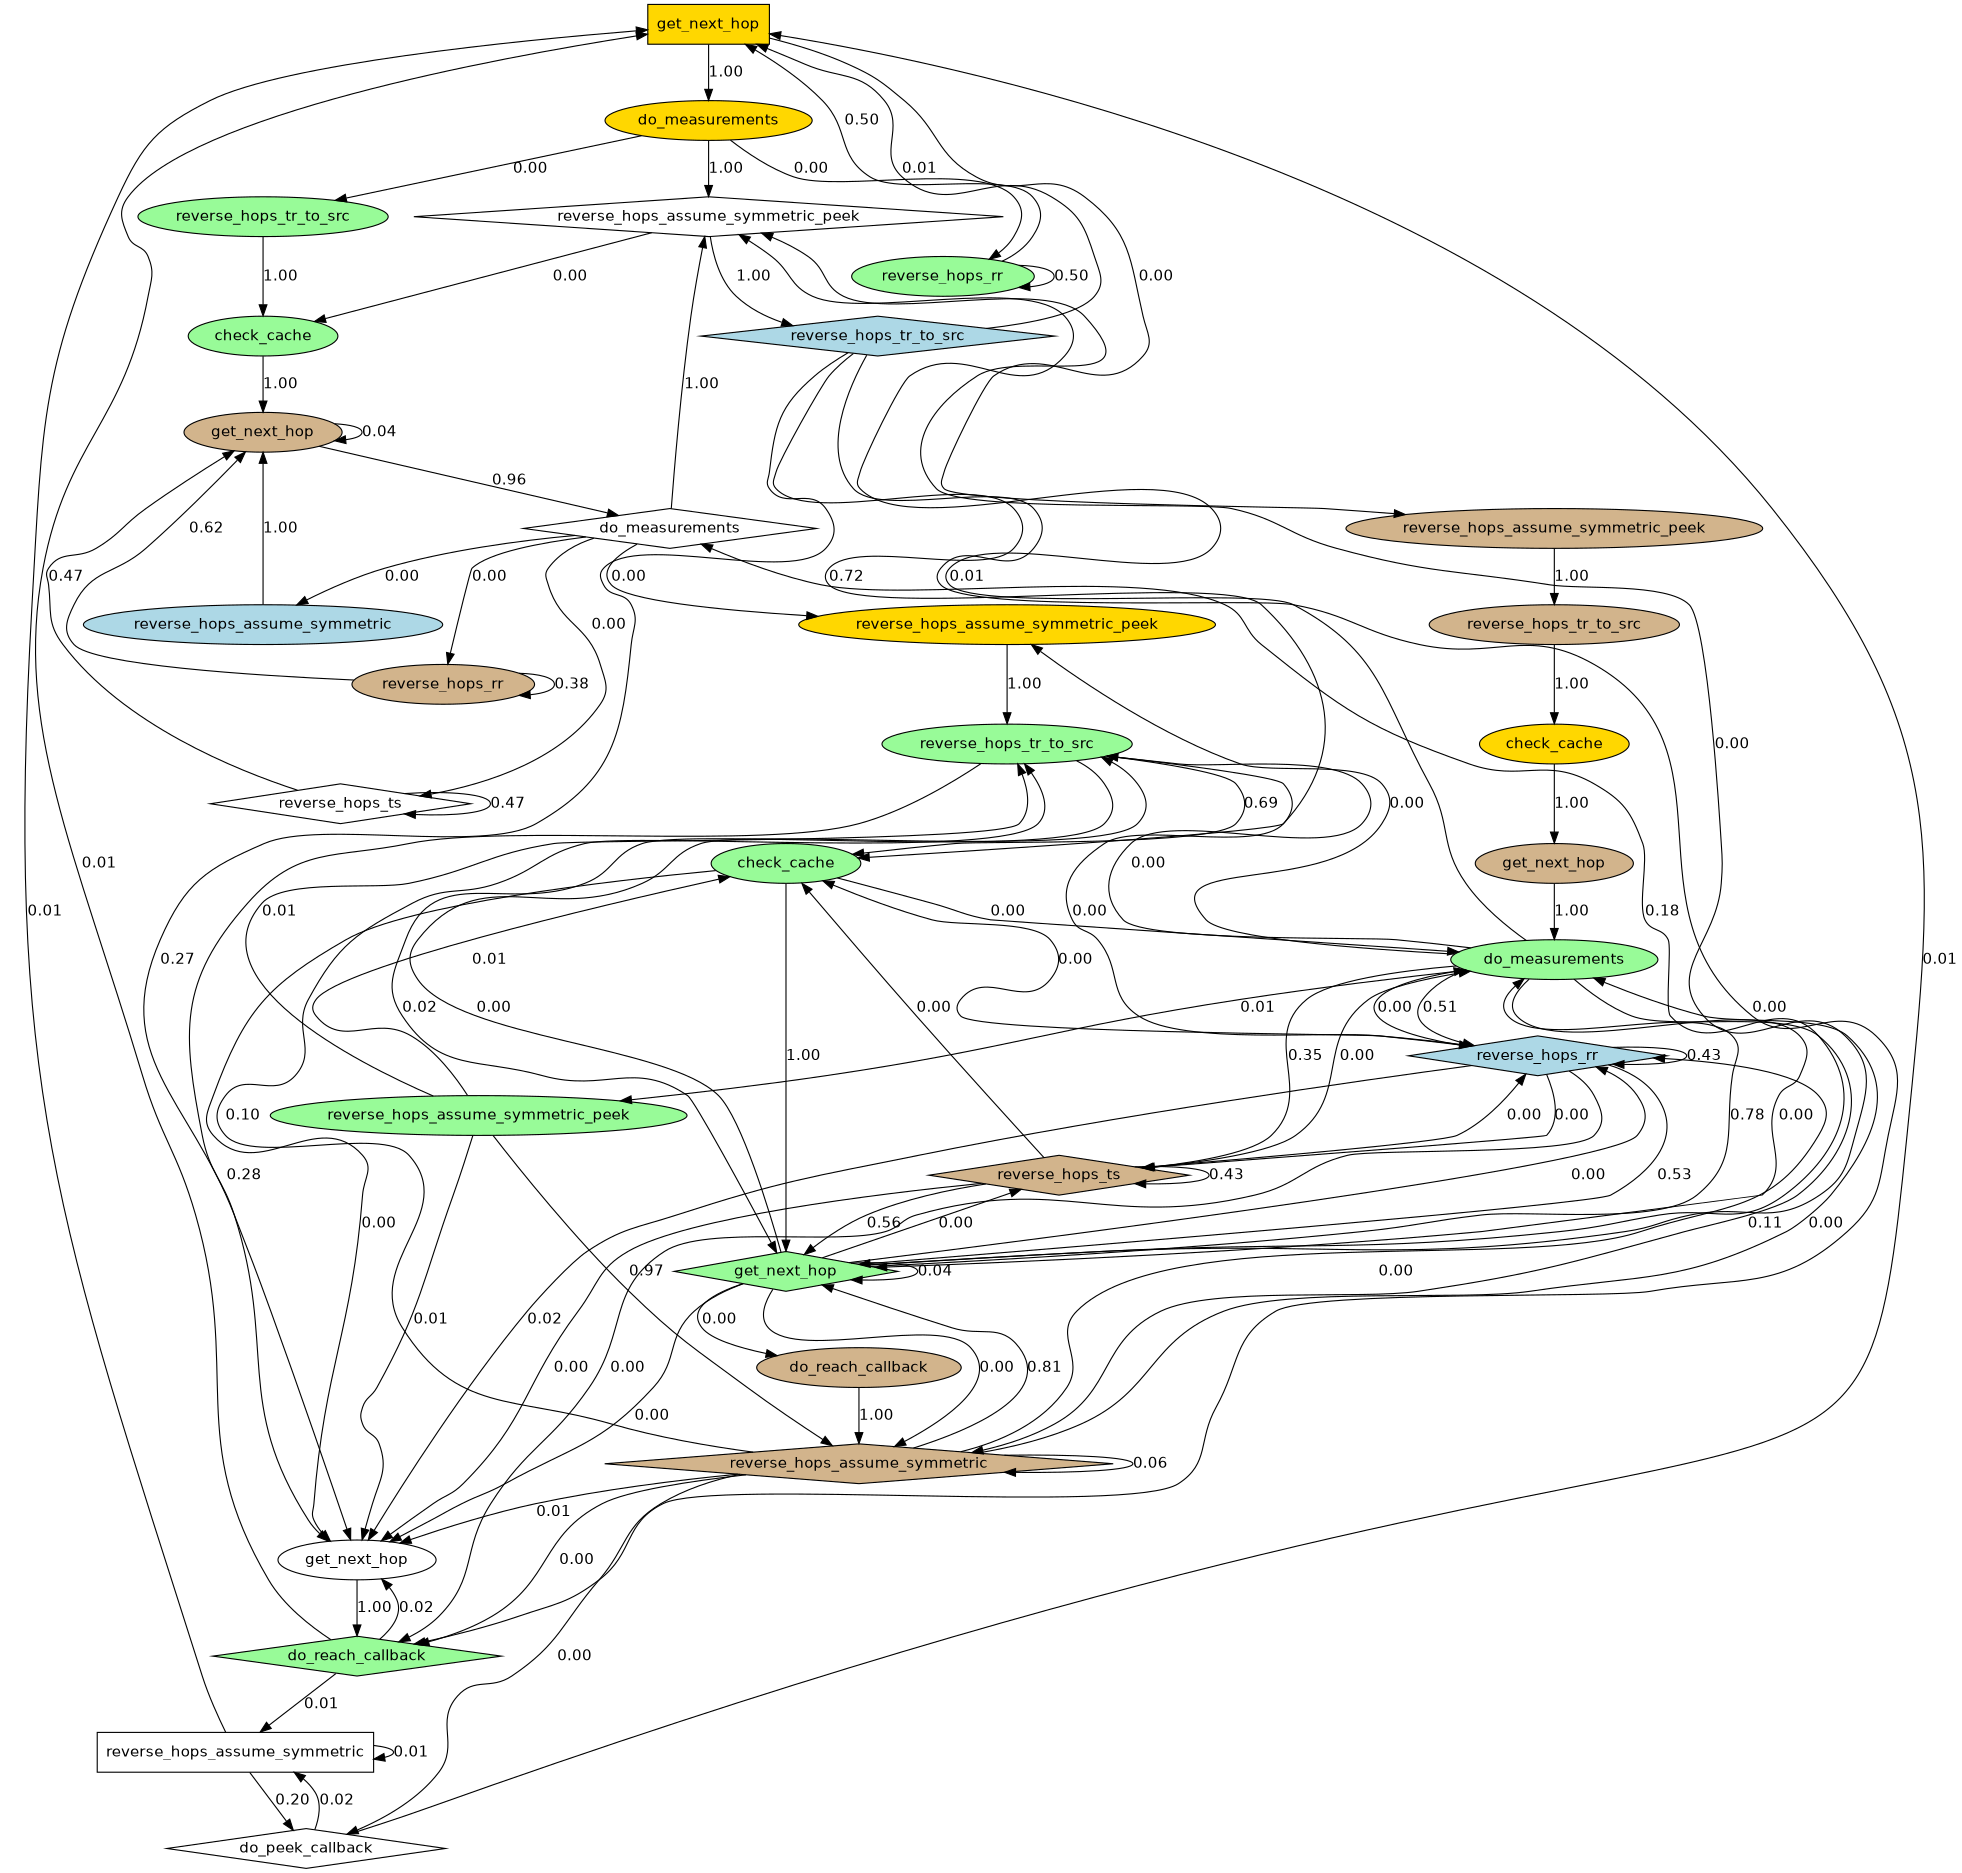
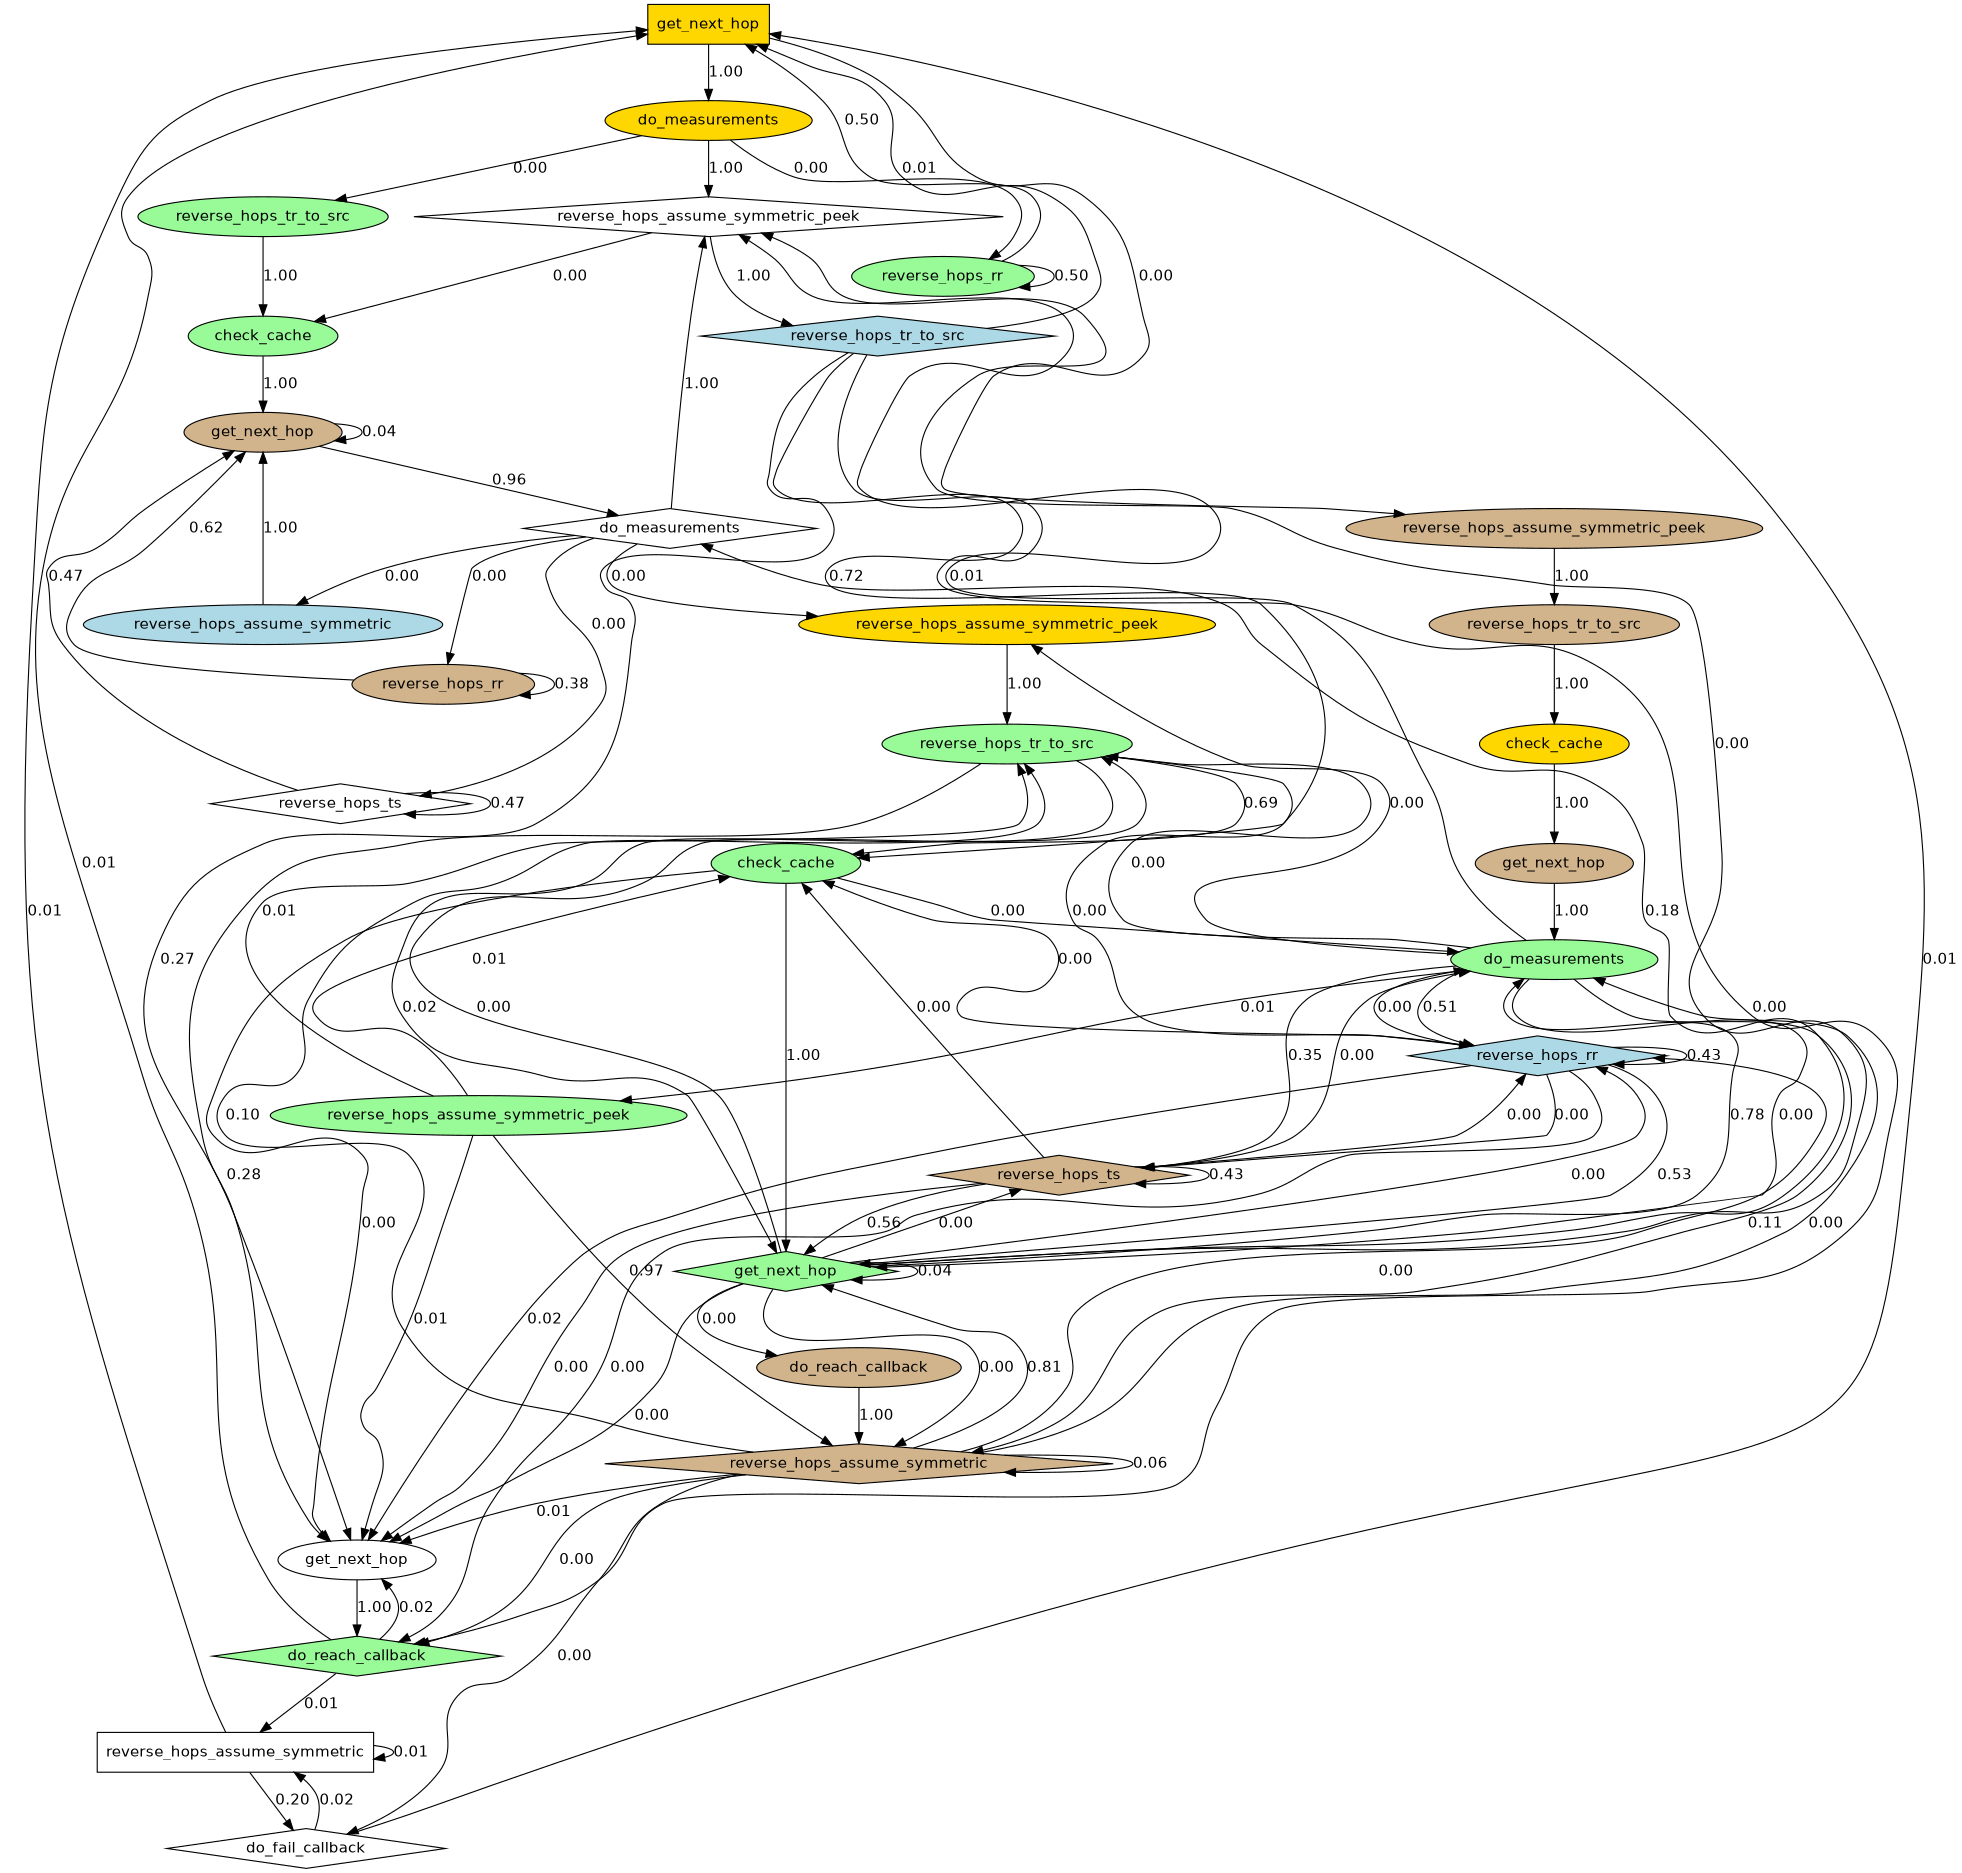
  digraph {
    fontname="DejaVu Sans"
    node [style=filled fillcolor=palegreen fontname="DejaVu Sans"]
    edge [weight=0.00 fontname="DejaVu Sans"]
    n1 [label=get_next_hop shape=box fillcolor=gold]
    n2 [label=do_measurements fillcolor=gold]
    n3 [label=reverse_hops_assume_symmetric_peek fillcolor=tan]
    n4 [label=reverse_hops_assume_symmetric shape=box fillcolor=white]
-   n5 [label=do_peek_callback shape=diamond fillcolor=white]
+   n5 [label=do_fail_callback shape=diamond fillcolor=white]
    n6 [label=reverse_hops_assume_symmetric_peek shape=diamond fillcolor=white]
    n7 [label=reverse_hops_tr_to_src]
    n8 [label=reverse_hops_rr]
    n9 [label=reverse_hops_tr_to_src fillcolor=tan]
    n10 [label=check_cache]
    n11 [label=reverse_hops_tr_to_src shape=diamond fillcolor=lightblue]
    n12 [label=check_cache fillcolor=gold]
    n13 [label=get_next_hop fillcolor=tan]
    n14 [label=get_next_hop fillcolor=tan]
    n15 [label=check_cache]
    n16 [label=get_next_hop fillcolor=white]
    n17 [label=do_reach_callback shape=diamond]
    n18 [label=do_measurements]
    n19 [label=get_next_hop shape=diamond]
    n20 [label=do_measurements shape=diamond fillcolor=white]
    n21 [label=reverse_hops_assume_symmetric_peek fillcolor=gold]
    n22 [label=reverse_hops_assume_symmetric_peek]
    n23 [label=reverse_hops_ts shape=diamond fillcolor=tan]
    n24 [label=reverse_hops_assume_symmetric shape=diamond fillcolor=tan]
    n25 [label=reverse_hops_rr shape=diamond fillcolor=lightblue]
    n26 [label=reverse_hops_tr_to_src]
    n27 [label=reverse_hops_assume_symmetric fillcolor=lightblue]
    n28 [label=reverse_hops_rr fillcolor=tan]
    n29 [label=reverse_hops_ts shape=diamond fillcolor=white]
    n30 [label=do_reach_callback fillcolor=tan]
    n1 -> n2 [label=1.00 weight=1.00]
    n1 -> n3 [label=0.00]
    n2 -> n6 [label=1.00 weight=1.00]
    n2 -> n7 [label=0.00]
    n2 -> n8 [label=0.00]
    n3 -> n9 [label=1.00 weight=1.00]
    n4 -> n1 [label=0.01 weight=0.01]
    n4 -> n4 [label=0.01 weight=0.01]
    n4 -> n5 [label=0.20 weight=0.20]
    n5 -> n1 [label=0.01 weight=0.01]
    n5 -> n4 [label=0.02 weight=0.02]
    n6 -> n10 [label=0.00]
    n6 -> n11 [label=1.00 weight=1.00]
    n7 -> n10 [label=1.00 weight=1.00]
    n8 -> n1 [label=0.50 weight=0.50]
    n8 -> n8 [label=0.50 weight=0.50]
    n9 -> n12 [label=1.00 weight=1.00]
    n10 -> n14 [label=1.00 weight=1.00]
    n11 -> n1 [label=0.01 weight=0.01]
    n11 -> n15 [label=0.72 weight=0.72]
    n11 -> n16 [label=0.27 weight=0.27]
    n11 -> n17 [label=0.00]
    n12 -> n13 [label=1.00 weight=1.00]
    n13 -> n18 [label=1.00 weight=1.00]
    n14 -> n14 [label=0.04 weight=0.04]
    n14 -> n20 [label=0.96 weight=0.96]
    n15 -> n16 [label=0.00]
    n15 -> n18 [label=0.00]
    n15 -> n19 [label=1.00 weight=1.00]
    n16 -> n17 [label=1.00 weight=1.00]
    n17 -> n1 [label=0.01 weight=0.01]
    n17 -> n4 [label=0.01 weight=0.01]
    n17 -> n16 [label=0.02 weight=0.02]
    n18 -> n6 [label=0.01 weight=0.01]
    n18 -> n19 [label=0.00]
    n18 -> n21 [label=0.00]
    n18 -> n22 [label=0.01 weight=0.01]
    n18 -> n23 [label=0.35 weight=0.35]
    n18 -> n24 [label=0.11 weight=0.11]
    n18 -> n25 [label=0.51 weight=0.51]
    n18 -> n26 [label=0.00]
    n19 -> n6 [label=0.00]
    n19 -> n16 [label=0.00]
    n19 -> n18 [label=0.78 weight=0.78]
    n19 -> n19 [label=0.04 weight=0.04]
    n19 -> n20 [label=0.18 weight=0.18]
    n19 -> n23 [label=0.00]
    n19 -> n24 [label=0.00]
    n19 -> n25 [label=0.00]
    n19 -> n26 [label=0.00]
    n19 -> n30 [label=0.00]
    n20 -> n6 [label=1.00 weight=1.00]
    n20 -> n21 [label=0.00]
    n20 -> n27 [label=0.00]
    n20 -> n28 [label=0.00]
    n20 -> n29 [label=0.00]
    n21 -> n26 [label=1.00 weight=1.00]
    n22 -> n15 [label=0.01 weight=0.01]
    n22 -> n16 [label=0.01 weight=0.01]
    n22 -> n24 [label=0.97 weight=0.97]
    n22 -> n26 [label=0.01 weight=0.01]
    n23 -> n15 [label=0.00]
    n23 -> n16 [label=0.00]
    n23 -> n18 [label=0.00]
    n23 -> n19 [label=0.56 weight=0.56]
    n23 -> n23 [label=0.43 weight=0.43]
    n23 -> n25 [label=0.00]
    n24 -> n5 [label=0.00]
    n24 -> n16 [label=0.01 weight=0.01]
    n24 -> n17 [label=0.00]
    n24 -> n18 [label=0.00]
    n24 -> n19 [label=0.81 weight=0.81]
    n24 -> n24 [label=0.06 weight=0.06]
    n24 -> n25 [label=0.00]
    n24 -> n26 [label=0.10 weight=0.10]
    n25 -> n15 [label=0.00]
    n25 -> n16 [label=0.02 weight=0.02]
    n25 -> n17 [label=0.00]
    n25 -> n18 [label=0.00]
    n25 -> n19 [label=0.53 weight=0.53]
    n25 -> n23 [label=0.00]
    n25 -> n25 [label=0.43 weight=0.43]
    n26 -> n15 [label=0.69 weight=0.69]
    n26 -> n16 [label=0.28 weight=0.28]
    n26 -> n19 [label=0.02 weight=0.02]
    n26 -> n25 [label=0.00]
    n27 -> n14 [label=1.00 weight=1.00]
    n28 -> n14 [label=0.62 weight=0.62]
    n28 -> n28 [label=0.38 weight=0.38]
    n29 -> n14 [label=0.47 weight=0.47]
    n29 -> n29 [label=0.47 weight=0.47]
    n30 -> n24 [label=1.00 weight=1.00]
  }
